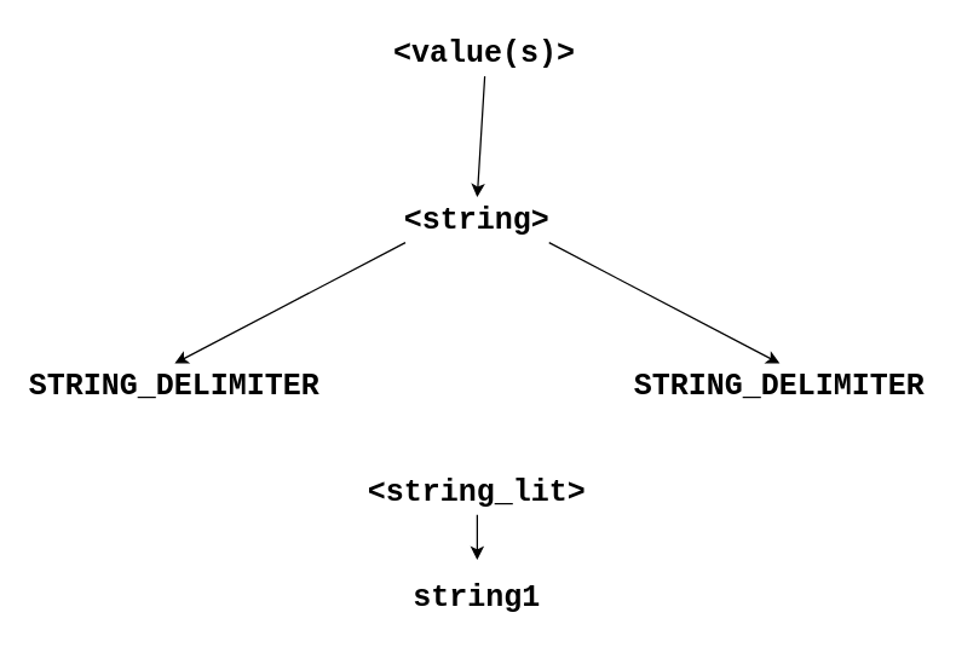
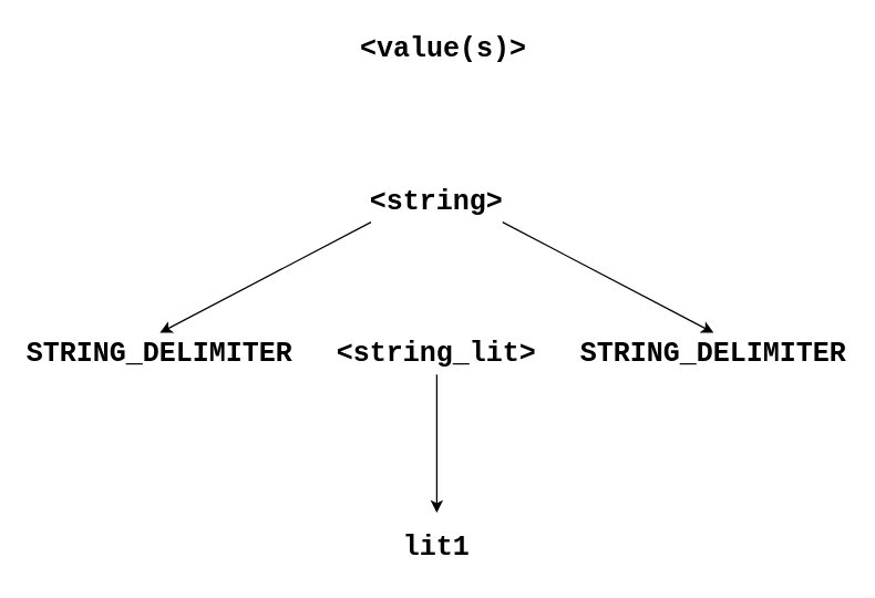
  <mxCell id="0" />
  <mxCell id="1" parent="0" />
  <mxCell id="2" value="&lt;font style=&quot;font-size: 20px;&quot; face=&quot;Courier New&quot;&gt;&lt;b&gt;&amp;lt;value(s)&amp;gt;&lt;/b&gt;&lt;/font&gt;" style="text;html=1;strokeColor=none;fillColor=none;align=center;verticalAlign=middle;whiteSpace=wrap;rounded=0;" vertex="1" parent="1"><mxGeometry x="225" y="20" width="190" height="30" as="geometry" /></mxCell>
  <mxCell id="3" value="&lt;font style=&quot;font-size: 20px;&quot; face=&quot;Courier New&quot;&gt;&lt;b&gt;&amp;lt;string&amp;gt;&lt;/b&gt;&lt;/font&gt;" style="text;html=1;strokeColor=none;fillColor=none;align=center;verticalAlign=middle;whiteSpace=wrap;rounded=0;" vertex="1" parent="1"><mxGeometry x="220" y="130" width="190" height="30" as="geometry" /></mxCell>
- <mxCell id="4" value="&lt;font style=&quot;font-size: 20px;&quot; face=&quot;Courier New&quot;&gt;&lt;b&gt;&amp;lt;string_lit&amp;gt;&lt;/b&gt;&lt;/font&gt;" style="text;html=1;strokeColor=none;fillColor=none;align=center;verticalAlign=middle;whiteSpace=wrap;rounded=0;" vertex="1" parent="1"><mxGeometry x="220" y="310" width="190" height="30" as="geometry" /></mxCell>
- <mxCell id="5" value="" style="endArrow=classic;html=1;rounded=0;entryX=0.5;entryY=0;entryDx=0;entryDy=0;exitX=0.5;exitY=1;exitDx=0;exitDy=0;" edge="1" parent="1" source="2" target="3"><mxGeometry width="50" height="50" relative="1" as="geometry"><mxPoint x="80" y="140" as="sourcePoint" /><mxPoint x="130" y="90" as="targetPoint" /></mxGeometry></mxCell>
+ <mxCell id="4" value="&lt;font style=&quot;font-size: 20px;&quot; face=&quot;Courier New&quot;&gt;&lt;b&gt;&amp;lt;string_lit&amp;gt;&lt;/b&gt;&lt;/font&gt;" style="text;html=1;strokeColor=none;fillColor=none;align=center;verticalAlign=middle;whiteSpace=wrap;rounded=0;" vertex="1" parent="1"><mxGeometry x="220" y="240" width="190" height="30" as="geometry" /></mxCell>
  <mxCell id="6" value="" style="endArrow=classic;html=1;rounded=0;exitX=0.75;exitY=1;exitDx=0;exitDy=0;entryX=0.5;entryY=0;entryDx=0;entryDy=0;" edge="1" parent="1" source="3" target="9"><mxGeometry width="50" height="50" relative="1" as="geometry"><mxPoint x="335" y="180" as="sourcePoint" /><mxPoint x="470" y="240" as="targetPoint" /></mxGeometry></mxCell>
  <mxCell id="7" value="" style="endArrow=classic;html=1;rounded=0;exitX=0.25;exitY=1;exitDx=0;exitDy=0;entryX=0.5;entryY=0;entryDx=0;entryDy=0;" edge="1" parent="1" source="3" target="8"><mxGeometry width="50" height="50" relative="1" as="geometry"><mxPoint x="160" y="180" as="sourcePoint" /><mxPoint x="140" y="240" as="targetPoint" /></mxGeometry></mxCell>
  <mxCell id="8" value="&lt;font style=&quot;font-size: 20px;&quot; face=&quot;Courier New&quot;&gt;&lt;b&gt;STRING_DELIMITER&lt;/b&gt;&lt;/font&gt;" style="text;html=1;strokeColor=none;fillColor=none;align=center;verticalAlign=middle;whiteSpace=wrap;rounded=0;" vertex="1" parent="1"><mxGeometry x="20" y="240" width="190" height="30" as="geometry" /></mxCell>
  <mxCell id="9" value="&lt;font style=&quot;font-size: 20px;&quot; face=&quot;Courier New&quot;&gt;&lt;b&gt;STRING_DELIMITER&lt;/b&gt;&lt;/font&gt;" style="text;html=1;strokeColor=none;fillColor=none;align=center;verticalAlign=middle;whiteSpace=wrap;rounded=0;" vertex="1" parent="1"><mxGeometry x="420" y="240" width="190" height="30" as="geometry" /></mxCell>
  <mxCell id="10" value="" style="endArrow=classic;html=1;rounded=0;exitX=0.5;exitY=1;exitDx=0;exitDy=0;" edge="1" parent="1" source="4"><mxGeometry width="50" height="50" relative="1" as="geometry"><mxPoint x="310" y="280" as="sourcePoint" /><mxPoint x="315" y="370" as="targetPoint" /></mxGeometry></mxCell>
- <mxCell id="11" value="&lt;font face=&quot;Courier New&quot;&gt;&lt;span style=&quot;font-size: 20px;&quot;&gt;&lt;b&gt;string1&lt;/b&gt;&lt;/span&gt;&lt;/font&gt;" style="text;html=1;strokeColor=none;fillColor=none;align=center;verticalAlign=middle;whiteSpace=wrap;rounded=0;" vertex="1" parent="1"><mxGeometry x="220" y="380" width="190" height="30" as="geometry" /></mxCell>
+ <mxCell id="11" value="&lt;font face=&quot;Courier New&quot;&gt;&lt;span style=&quot;font-size: 20px;&quot;&gt;&lt;b&gt;lit1&lt;/b&gt;&lt;/span&gt;&lt;/font&gt;" style="text;html=1;strokeColor=none;fillColor=none;align=center;verticalAlign=middle;whiteSpace=wrap;rounded=0;" vertex="1" parent="1"><mxGeometry x="220" y="380" width="190" height="30" as="geometry" /></mxCell>
